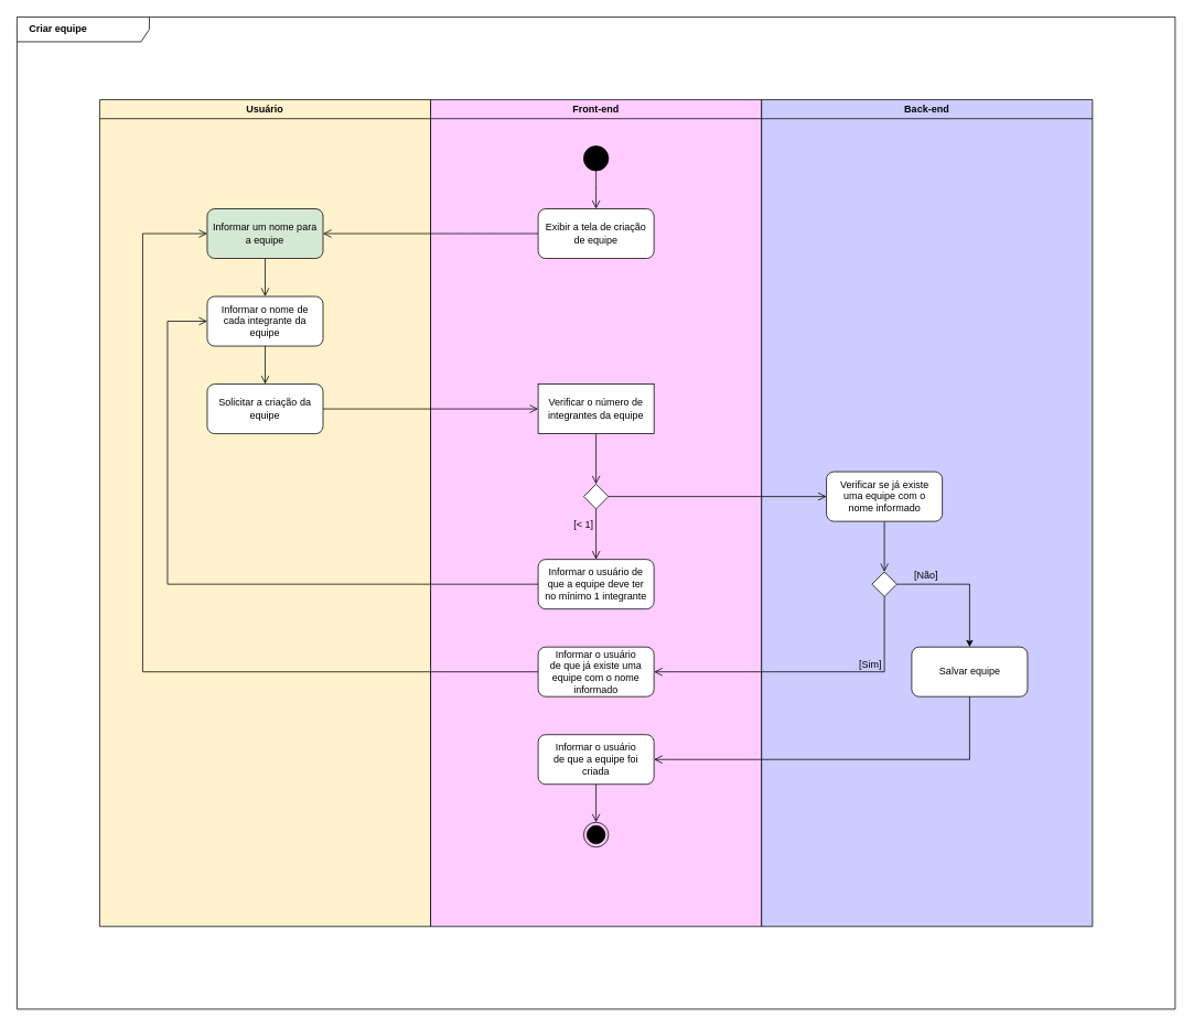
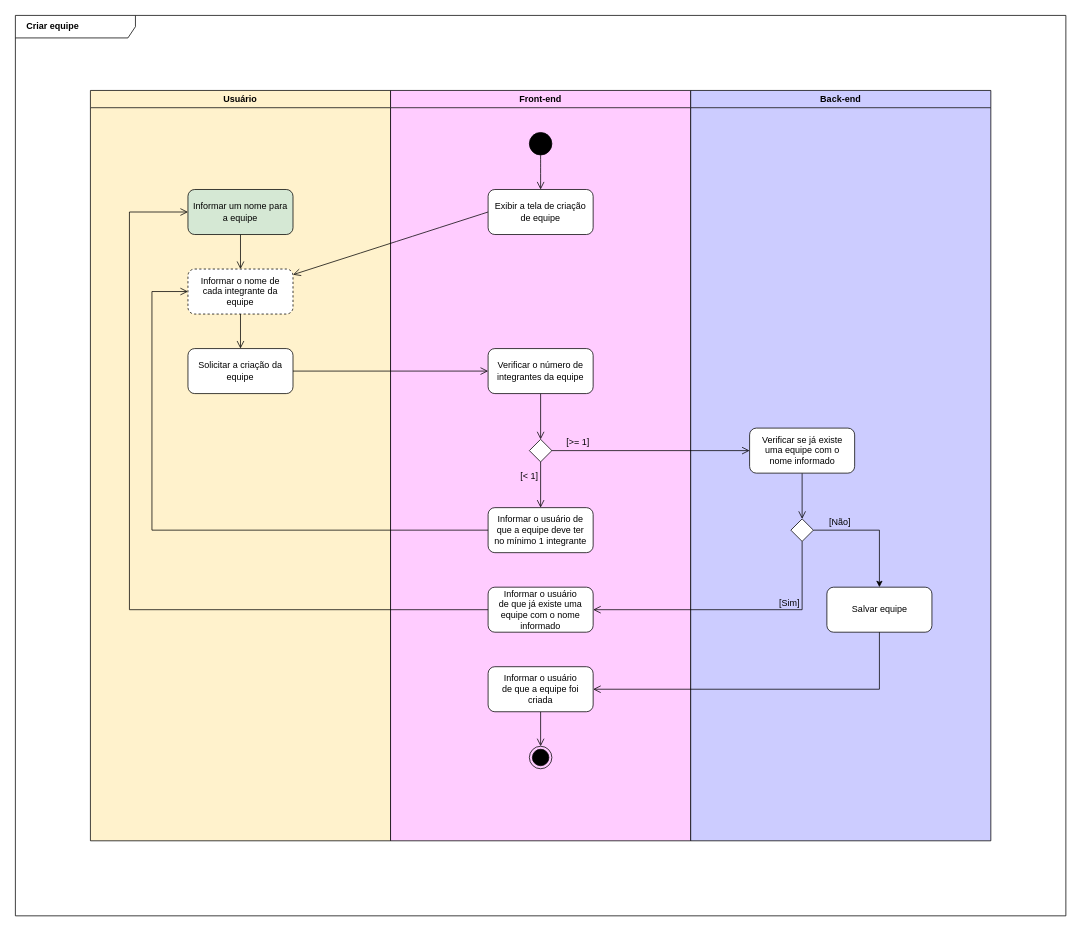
  <mxCell id="0" />
  <mxCell id="1" parent="0" />
  <mxCell id="2" value="Criar equipe" style="shape=umlFrame;whiteSpace=wrap;html=1;pointerEvents=0;recursiveResize=0;container=1;collapsible=0;width=160;fontStyle=1;align=left;spacing=15;" parent="1" vertex="1"><mxGeometry x="20" y="20" width="1400" height="1200" as="geometry" /></mxCell>
  <mxCell id="3" value="Usuário" style="swimlane;whiteSpace=wrap;spacing=5;swimlaneFillColor=#FFF2CC;fillColor=#FFF2CC;" parent="2" vertex="1"><mxGeometry x="100" y="100" width="400" height="1000" as="geometry"><mxRectangle x="164.5" y="128" width="90" height="30" as="alternateBounds" /></mxGeometry></mxCell>
  <mxCell id="4" style="edgeStyle=orthogonalEdgeStyle;rounded=0;orthogonalLoop=1;jettySize=auto;html=1;exitX=0.5;exitY=1;exitDx=0;exitDy=0;endArrow=open;endFill=0;endSize=8;" parent="3" source="5" target="7" edge="1"><mxGeometry relative="1" as="geometry" /></mxCell>
  <mxCell id="5" value="Informar um nome para a equipe" style="strokeColor=default;whiteSpace=wrap;rounded=1;glass=0;spacing=7;fillColor=#d5e8d4;" parent="3" vertex="1"><mxGeometry x="130.0" y="132" width="140" height="60" as="geometry" /></mxCell>
  <mxCell id="6" style="edgeStyle=orthogonalEdgeStyle;rounded=0;orthogonalLoop=1;jettySize=auto;html=1;exitX=0.5;exitY=1;exitDx=0;exitDy=0;entryX=0.5;entryY=0;entryDx=0;entryDy=0;endSize=8;endArrow=open;endFill=0;" parent="3" source="7" target="8" edge="1"><mxGeometry relative="1" as="geometry" /></mxCell>
- <mxCell id="7" value="Informar o nome de cada integrante da equipe" style="strokeColor=default;whiteSpace=wrap;rounded=1;glass=0;spacing=4;" parent="3" vertex="1"><mxGeometry x="130.0" y="238" width="140" height="60" as="geometry" /></mxCell>
+ <mxCell id="7" value="Informar o nome de cada integrante da equipe" style="strokeColor=default;whiteSpace=wrap;rounded=1;glass=0;spacing=4;dashed=1;" parent="3" vertex="1"><mxGeometry x="130.0" y="238" width="140" height="60" as="geometry" /></mxCell>
  <mxCell id="8" value="Solicitar a criação da equipe" style="strokeColor=default;whiteSpace=wrap;rounded=1;glass=0;spacing=4;" parent="3" vertex="1"><mxGeometry x="130.0" y="344" width="140" height="60" as="geometry" /></mxCell>
  <mxCell id="9" value="Front-end" style="swimlane;whiteSpace=wrap;spacing=5;swimlaneFillColor=#FFCCFF;fillColor=#FFCCFF;" parent="2" vertex="1"><mxGeometry x="500" y="100" width="400" height="1000" as="geometry"><mxRectangle x="164.5" y="128" width="90" height="30" as="alternateBounds" /></mxGeometry></mxCell>
  <mxCell id="10" style="edgeStyle=orthogonalEdgeStyle;rounded=0;orthogonalLoop=1;jettySize=auto;html=1;exitX=0.5;exitY=1;exitDx=0;exitDy=0;entryX=0.5;entryY=0;entryDx=0;entryDy=0;endArrow=open;endFill=0;endSize=8;" parent="9" source="11" target="13" edge="1"><mxGeometry relative="1" as="geometry" /></mxCell>
- <mxCell id="11" value="Verificar o número de integrantes da equipe" style="strokeColor=default;whiteSpace=wrap;glass=0;spacing=3;rounded=0;" parent="9" vertex="1"><mxGeometry x="130" y="344" width="140" height="60" as="geometry" /></mxCell>
+ <mxCell id="11" value="Verificar o número de integrantes da equipe" style="strokeColor=default;whiteSpace=wrap;rounded=1;glass=0;spacing=3;" parent="9" vertex="1"><mxGeometry x="130" y="344" width="140" height="60" as="geometry" /></mxCell>
  <mxCell id="12" style="edgeStyle=orthogonalEdgeStyle;rounded=0;orthogonalLoop=1;jettySize=auto;html=1;exitX=0.5;exitY=1;exitDx=0;exitDy=0;entryX=0.5;entryY=0;entryDx=0;entryDy=0;endArrow=open;endFill=0;endSize=8;" parent="9" source="13" target="15" edge="1"><mxGeometry relative="1" as="geometry" /></mxCell>
  <mxCell id="13" value="" style="rhombus;" parent="9" vertex="1"><mxGeometry x="185" y="465" width="30" height="30" as="geometry" /></mxCell>
+ <mxCell id="14" value="[&amp;gt;= 1]" style="text;html=1;strokeColor=none;fillColor=none;align=center;verticalAlign=middle;whiteSpace=wrap;rounded=0;" parent="9" vertex="1"><mxGeometry x="230" y="459" width="40" height="20" as="geometry" /></mxCell>
  <mxCell id="15" value="Informar o usuário de que a equipe deve ter no mínimo 1 integrante" style="strokeColor=default;whiteSpace=wrap;rounded=1;glass=0;spacing=6;" parent="9" vertex="1"><mxGeometry x="130" y="556" width="140" height="60" as="geometry" /></mxCell>
  <mxCell id="16" value="[&amp;lt; 1]" style="text;html=1;strokeColor=none;fillColor=none;align=right;verticalAlign=middle;whiteSpace=wrap;rounded=0;" parent="9" vertex="1"><mxGeometry x="159" y="504" width="40" height="20" as="geometry" /></mxCell>
  <mxCell id="17" value="Informar o usuário de que já existe uma equipe com o nome informado" style="strokeColor=default;whiteSpace=wrap;rounded=1;glass=0;spacing=15;" parent="9" vertex="1"><mxGeometry x="130" y="662" width="140" height="60" as="geometry" /></mxCell>
  <mxCell id="18" style="edgeStyle=orthogonalEdgeStyle;rounded=0;orthogonalLoop=1;jettySize=auto;html=1;exitX=0.5;exitY=1;exitDx=0;exitDy=0;entryX=0.5;entryY=0;entryDx=0;entryDy=0;endArrow=open;endFill=0;endSize=8;" parent="9" source="19" target="20" edge="1"><mxGeometry relative="1" as="geometry" /></mxCell>
  <mxCell id="19" value="Informar o usuário de que a equipe foi criada" style="strokeColor=default;whiteSpace=wrap;rounded=1;glass=0;spacing=15;" parent="9" vertex="1"><mxGeometry x="130" y="768" width="140" height="60" as="geometry" /></mxCell>
  <mxCell id="20" value="" style="ellipse;html=1;shape=endState;fillColor=strokeColor;" parent="9" vertex="1"><mxGeometry x="185" y="874" width="30" height="30" as="geometry" /></mxCell>
  <mxCell id="21" value="Exibir a tela de criação de equipe" style="strokeColor=default;whiteSpace=wrap;rounded=1;glass=0;spacing=7;" vertex="1" parent="9"><mxGeometry x="130" y="132" width="140" height="60" as="geometry" /></mxCell>
  <mxCell id="22" style="edgeStyle=none;curved=1;rounded=0;orthogonalLoop=1;jettySize=auto;html=1;exitX=0.5;exitY=1;exitDx=0;exitDy=0;entryX=0.5;entryY=0;entryDx=0;entryDy=0;fontSize=12;startSize=6;endSize=8;endArrow=open;endFill=0;" edge="1" parent="9" source="23" target="21"><mxGeometry relative="1" as="geometry" /></mxCell>
  <mxCell id="23" value="" style="ellipse;fillColor=strokeColor;html=1;" vertex="1" parent="9"><mxGeometry x="185" y="56" width="30" height="30" as="geometry" /></mxCell>
  <mxCell id="24" value="Back-end" style="swimlane;whiteSpace=wrap;spacing=5;swimlaneFillColor=#CCCCFF;fillColor=#CCCCFF;" parent="2" vertex="1"><mxGeometry x="900" y="100" width="400" height="1000" as="geometry"><mxRectangle x="164.5" y="128" width="90" height="30" as="alternateBounds" /></mxGeometry></mxCell>
  <mxCell id="25" style="edgeStyle=orthogonalEdgeStyle;rounded=0;orthogonalLoop=1;jettySize=auto;html=1;exitX=0.5;exitY=1;exitDx=0;exitDy=0;entryX=0.5;entryY=0;entryDx=0;entryDy=0;endArrow=open;endFill=0;endSize=8;" parent="24" source="26" target="28" edge="1"><mxGeometry relative="1" as="geometry" /></mxCell>
  <mxCell id="26" value="Verificar se já existe uma equipe com o nome informado" style="strokeColor=default;whiteSpace=wrap;rounded=1;glass=0;spacing=5;" parent="24" vertex="1"><mxGeometry x="78.5" y="450" width="140" height="60" as="geometry" /></mxCell>
  <mxCell id="27" style="edgeStyle=orthogonalEdgeStyle;rounded=0;orthogonalLoop=1;jettySize=auto;html=1;exitX=1;exitY=0.5;exitDx=0;exitDy=0;entryX=0.5;entryY=0;entryDx=0;entryDy=0;" parent="24" source="28" target="31" edge="1"><mxGeometry relative="1" as="geometry" /></mxCell>
  <mxCell id="28" value="" style="rhombus;" parent="24" vertex="1"><mxGeometry x="133.5" y="571" width="30" height="30" as="geometry" /></mxCell>
  <mxCell id="29" value="[Não]" style="text;html=1;strokeColor=none;fillColor=none;align=center;verticalAlign=middle;whiteSpace=wrap;rounded=0;" parent="24" vertex="1"><mxGeometry x="178.5" y="565" width="40" height="20" as="geometry" /></mxCell>
  <mxCell id="30" value="[Sim]" style="text;html=1;strokeColor=none;fillColor=none;align=center;verticalAlign=middle;whiteSpace=wrap;rounded=0;" parent="24" vertex="1"><mxGeometry x="111.5" y="673" width="40" height="20" as="geometry" /></mxCell>
  <mxCell id="31" value="Salvar equipe" style="strokeColor=default;whiteSpace=wrap;rounded=1;glass=0;spacing=5;" parent="24" vertex="1"><mxGeometry x="181.5" y="662" width="140" height="60" as="geometry" /></mxCell>
  <mxCell id="32" style="edgeStyle=orthogonalEdgeStyle;rounded=0;orthogonalLoop=1;jettySize=auto;html=1;exitX=1;exitY=0.5;exitDx=0;exitDy=0;entryX=0;entryY=0.5;entryDx=0;entryDy=0;endArrow=open;endFill=0;endSize=8;" parent="2" source="8" target="11" edge="1"><mxGeometry relative="1" as="geometry" /></mxCell>
  <mxCell id="33" style="edgeStyle=orthogonalEdgeStyle;rounded=0;orthogonalLoop=1;jettySize=auto;html=1;exitX=1;exitY=0.5;exitDx=0;exitDy=0;entryX=0;entryY=0.5;entryDx=0;entryDy=0;endSize=8;endArrow=open;endFill=0;" parent="2" source="13" target="26" edge="1"><mxGeometry relative="1" as="geometry" /></mxCell>
  <mxCell id="34" style="edgeStyle=orthogonalEdgeStyle;rounded=0;orthogonalLoop=1;jettySize=auto;html=1;exitX=0;exitY=0.5;exitDx=0;exitDy=0;entryX=0;entryY=0.5;entryDx=0;entryDy=0;endArrow=open;endFill=0;endSize=8;" parent="2" source="15" target="7" edge="1"><mxGeometry relative="1" as="geometry"><Array as="points"><mxPoint x="182" y="686" /><mxPoint x="182" y="368" /></Array></mxGeometry></mxCell>
  <mxCell id="35" style="edgeStyle=orthogonalEdgeStyle;rounded=0;orthogonalLoop=1;jettySize=auto;html=1;exitX=0.5;exitY=1;exitDx=0;exitDy=0;entryX=1;entryY=0.5;entryDx=0;entryDy=0;endArrow=open;endFill=0;endSize=8;" parent="2" source="28" target="17" edge="1"><mxGeometry relative="1" as="geometry"><mxPoint x="1100" y="762" as="targetPoint" /></mxGeometry></mxCell>
  <mxCell id="36" style="edgeStyle=orthogonalEdgeStyle;rounded=0;orthogonalLoop=1;jettySize=auto;html=1;exitX=0;exitY=0.5;exitDx=0;exitDy=0;entryX=0;entryY=0.5;entryDx=0;entryDy=0;endArrow=open;endFill=0;endSize=8;" parent="2" source="17" target="5" edge="1"><mxGeometry relative="1" as="geometry"><Array as="points"><mxPoint x="152" y="792" /><mxPoint x="152" y="262" /></Array></mxGeometry></mxCell>
  <mxCell id="37" style="edgeStyle=orthogonalEdgeStyle;rounded=0;orthogonalLoop=1;jettySize=auto;html=1;exitX=0.5;exitY=1;exitDx=0;exitDy=0;entryX=1;entryY=0.5;entryDx=0;entryDy=0;endArrow=open;endFill=0;endSize=8;" parent="2" source="31" target="19" edge="1"><mxGeometry relative="1" as="geometry" /></mxCell>
- <mxCell id="38" style="edgeStyle=none;curved=1;rounded=0;orthogonalLoop=1;jettySize=auto;html=1;exitX=0;exitY=0.5;exitDx=0;exitDy=0;entryX=1;entryY=0.5;entryDx=0;entryDy=0;fontSize=12;startSize=6;endSize=8;endArrow=open;endFill=0;" edge="1" parent="2" source="21" target="5"><mxGeometry relative="1" as="geometry" /></mxCell>
+ <mxCell id="38" style="edgeStyle=none;curved=1;rounded=0;orthogonalLoop=1;jettySize=auto;html=1;exitX=0;exitY=0.5;exitDx=0;exitDy=0;fontSize=12;startSize=6;endSize=8;endArrow=open;endFill=0;" edge="1" parent="2" source="21" target="7"><mxGeometry relative="1" as="geometry" /></mxCell>
